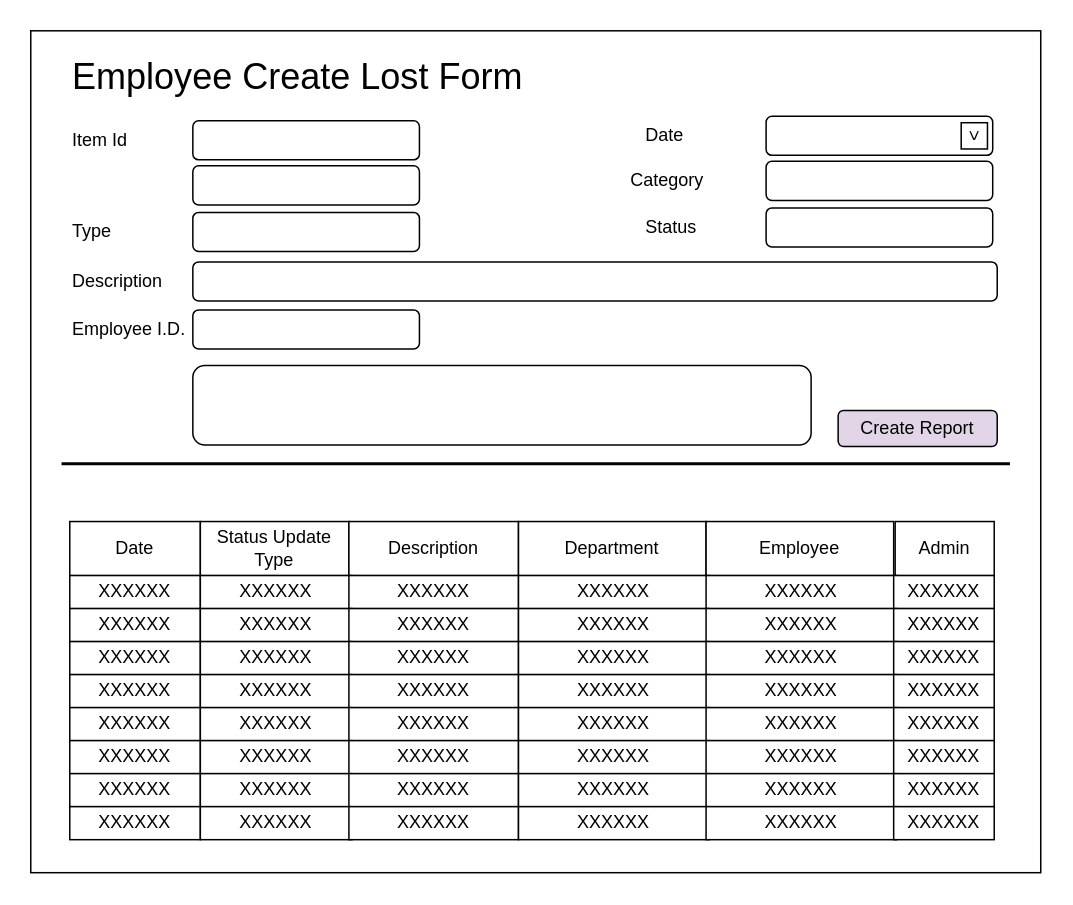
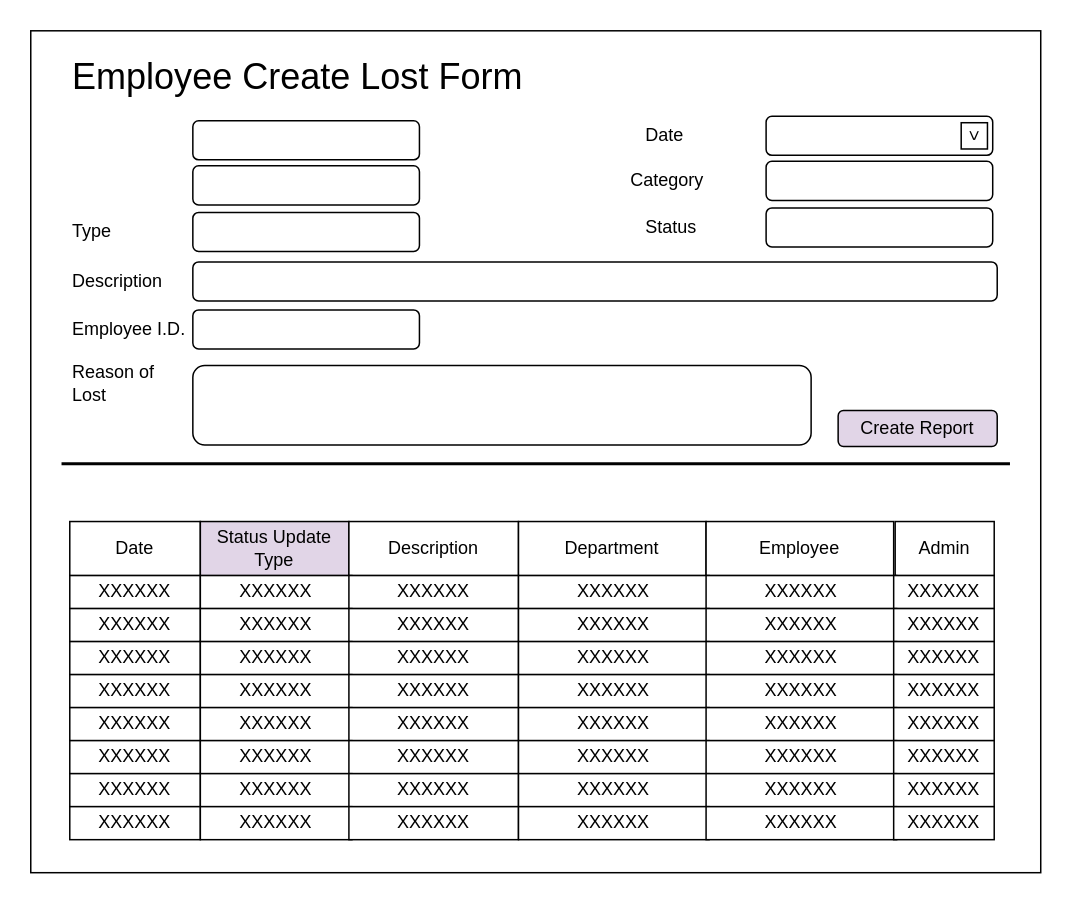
  <mxCell id="0" />
  <mxCell id="1" parent="0" />
  <mxCell id="2" value="" style="rounded=0;whiteSpace=wrap;html=1;" parent="1" vertex="1"><mxGeometry x="20" y="20" width="673" height="561" as="geometry" /></mxCell>
  <mxCell id="3" value="" style="rounded=1;whiteSpace=wrap;html=1;" parent="1" vertex="1"><mxGeometry x="128" y="80" width="151" height="26" as="geometry" /></mxCell>
- <mxCell id="4" value="Item Id" style="text;html=1;strokeColor=none;fillColor=none;align=left;verticalAlign=middle;whiteSpace=wrap;rounded=0;" parent="1" vertex="1"><mxGeometry x="46" y="83" width="40" height="20" as="geometry" /></mxCell>
  <mxCell id="5" value="" style="rounded=1;whiteSpace=wrap;html=1;" parent="1" vertex="1"><mxGeometry x="128" y="110" width="151" height="26" as="geometry" /></mxCell>
  <mxCell id="6" value="Date" style="text;html=1;strokeColor=none;fillColor=none;align=left;verticalAlign=middle;whiteSpace=wrap;rounded=0;" parent="1" vertex="1"><mxGeometry x="428" y="80" width="40" height="20" as="geometry" /></mxCell>
  <mxCell id="7" value="" style="rounded=1;whiteSpace=wrap;html=1;" parent="1" vertex="1"><mxGeometry x="510" y="77" width="151" height="26" as="geometry" /></mxCell>
  <mxCell id="8" value="Category" style="text;html=1;strokeColor=none;fillColor=none;align=left;verticalAlign=middle;whiteSpace=wrap;rounded=0;" parent="1" vertex="1"><mxGeometry x="418" y="110" width="74" height="20" as="geometry" /></mxCell>
  <mxCell id="9" value="" style="rounded=1;whiteSpace=wrap;html=1;" parent="1" vertex="1"><mxGeometry x="510" y="107" width="151" height="26" as="geometry" /></mxCell>
  <mxCell id="10" value="Type" style="text;html=1;strokeColor=none;fillColor=none;align=left;verticalAlign=middle;whiteSpace=wrap;rounded=0;" parent="1" vertex="1"><mxGeometry x="46" y="144" width="74" height="20" as="geometry" /></mxCell>
  <mxCell id="11" value="" style="rounded=1;whiteSpace=wrap;html=1;" parent="1" vertex="1"><mxGeometry x="128" y="141" width="151" height="26" as="geometry" /></mxCell>
  <mxCell id="12" value="Description" style="text;html=1;strokeColor=none;fillColor=none;align=left;verticalAlign=middle;whiteSpace=wrap;rounded=0;" parent="1" vertex="1"><mxGeometry x="46" y="177" width="74" height="20" as="geometry" /></mxCell>
  <mxCell id="13" value="" style="rounded=1;whiteSpace=wrap;html=1;" parent="1" vertex="1"><mxGeometry x="128" y="174" width="536" height="26" as="geometry" /></mxCell>
  <mxCell id="14" value="Status" style="text;html=1;strokeColor=none;fillColor=none;align=left;verticalAlign=middle;whiteSpace=wrap;rounded=0;" parent="1" vertex="1"><mxGeometry x="428" y="141" width="74" height="20" as="geometry" /></mxCell>
  <mxCell id="15" value="" style="rounded=1;whiteSpace=wrap;html=1;" parent="1" vertex="1"><mxGeometry x="510" y="138" width="151" height="26" as="geometry" /></mxCell>
  <mxCell id="16" value="&amp;gt;" style="whiteSpace=wrap;html=1;aspect=fixed;align=center;rotation=90;" parent="1" vertex="1"><mxGeometry x="640" y="81.25" width="17.5" height="17.5" as="geometry" /></mxCell>
  <mxCell id="17" value="Create Report" style="rounded=1;whiteSpace=wrap;html=1;fillColor=#e1d5e7;" parent="1" vertex="1"><mxGeometry x="558" y="273" width="106" height="24" as="geometry" /></mxCell>
  <mxCell id="18" value="" style="rounded=0;whiteSpace=wrap;html=1;" parent="1" vertex="1"><mxGeometry x="41" y="308" width="631" height="1" as="geometry" /></mxCell>
  <mxCell id="19" value="&lt;font style=&quot;font-size: 24px&quot;&gt;Employee Create Lost Form&lt;/font&gt;" style="text;html=1;strokeColor=none;fillColor=none;align=left;verticalAlign=middle;whiteSpace=wrap;rounded=0;" parent="1" vertex="1"><mxGeometry x="46" y="41" width="416" height="20" as="geometry" /></mxCell>
  <mxCell id="20" value="Date" style="rounded=0;whiteSpace=wrap;html=1;" parent="1" vertex="1"><mxGeometry x="46" y="347" width="87" height="36" as="geometry" /></mxCell>
- <mxCell id="21" value="Status Update Type" style="rounded=0;whiteSpace=wrap;html=1;" parent="1" vertex="1"><mxGeometry x="133" y="347" width="99" height="36" as="geometry" /></mxCell>
+ <mxCell id="21" value="Status Update Type" style="rounded=0;whiteSpace=wrap;html=1;fillColor=#e1d5e7;" parent="1" vertex="1"><mxGeometry x="133" y="347" width="99" height="36" as="geometry" /></mxCell>
  <mxCell id="22" value="Description" style="rounded=0;whiteSpace=wrap;html=1;" parent="1" vertex="1"><mxGeometry x="232" y="347" width="113" height="36" as="geometry" /></mxCell>
  <mxCell id="23" value="Department" style="rounded=0;whiteSpace=wrap;html=1;" parent="1" vertex="1"><mxGeometry x="345" y="347" width="125" height="36" as="geometry" /></mxCell>
  <mxCell id="24" value="Employee" style="rounded=0;whiteSpace=wrap;html=1;" parent="1" vertex="1"><mxGeometry x="470" y="347" width="125" height="36" as="geometry" /></mxCell>
  <mxCell id="25" value="Admin" style="rounded=0;whiteSpace=wrap;html=1;" parent="1" vertex="1"><mxGeometry x="596" y="347" width="66" height="36" as="geometry" /></mxCell>
  <mxCell id="26" value="XXXXXX" style="rounded=0;whiteSpace=wrap;html=1;" parent="1" vertex="1"><mxGeometry x="46" y="383" width="87" height="22" as="geometry" /></mxCell>
  <mxCell id="27" value="XXXXXX" style="rounded=0;whiteSpace=wrap;html=1;" parent="1" vertex="1"><mxGeometry x="133" y="383" width="101" height="22" as="geometry" /></mxCell>
  <mxCell id="28" value="XXXXXX" style="rounded=0;whiteSpace=wrap;html=1;" parent="1" vertex="1"><mxGeometry x="232" y="383" width="113" height="22" as="geometry" /></mxCell>
  <mxCell id="29" value="XXXXXX" style="rounded=0;whiteSpace=wrap;html=1;" parent="1" vertex="1"><mxGeometry x="345" y="383" width="127" height="22" as="geometry" /></mxCell>
  <mxCell id="30" value="XXXXXX" style="rounded=0;whiteSpace=wrap;html=1;" parent="1" vertex="1"><mxGeometry x="470" y="383" width="127" height="22" as="geometry" /></mxCell>
  <mxCell id="31" value="XXXXXX" style="rounded=0;whiteSpace=wrap;html=1;" parent="1" vertex="1"><mxGeometry x="595" y="383" width="67" height="22" as="geometry" /></mxCell>
  <mxCell id="32" value="XXXXXX" style="rounded=0;whiteSpace=wrap;html=1;" parent="1" vertex="1"><mxGeometry x="46" y="405" width="87" height="22" as="geometry" /></mxCell>
  <mxCell id="33" value="XXXXXX" style="rounded=0;whiteSpace=wrap;html=1;" parent="1" vertex="1"><mxGeometry x="133" y="405" width="101" height="22" as="geometry" /></mxCell>
  <mxCell id="34" value="XXXXXX" style="rounded=0;whiteSpace=wrap;html=1;" parent="1" vertex="1"><mxGeometry x="232" y="405" width="113" height="22" as="geometry" /></mxCell>
  <mxCell id="35" value="XXXXXX" style="rounded=0;whiteSpace=wrap;html=1;" parent="1" vertex="1"><mxGeometry x="345" y="405" width="127" height="22" as="geometry" /></mxCell>
  <mxCell id="36" value="XXXXXX" style="rounded=0;whiteSpace=wrap;html=1;" parent="1" vertex="1"><mxGeometry x="470" y="405" width="127" height="22" as="geometry" /></mxCell>
  <mxCell id="37" value="XXXXXX" style="rounded=0;whiteSpace=wrap;html=1;" parent="1" vertex="1"><mxGeometry x="595" y="405" width="67" height="22" as="geometry" /></mxCell>
  <mxCell id="38" value="XXXXXX" style="rounded=0;whiteSpace=wrap;html=1;" parent="1" vertex="1"><mxGeometry x="46" y="427" width="87" height="22" as="geometry" /></mxCell>
  <mxCell id="39" value="XXXXXX" style="rounded=0;whiteSpace=wrap;html=1;" parent="1" vertex="1"><mxGeometry x="133" y="427" width="101" height="22" as="geometry" /></mxCell>
  <mxCell id="40" value="XXXXXX" style="rounded=0;whiteSpace=wrap;html=1;" parent="1" vertex="1"><mxGeometry x="232" y="427" width="113" height="22" as="geometry" /></mxCell>
  <mxCell id="41" value="XXXXXX" style="rounded=0;whiteSpace=wrap;html=1;" parent="1" vertex="1"><mxGeometry x="345" y="427" width="127" height="22" as="geometry" /></mxCell>
  <mxCell id="42" value="XXXXXX" style="rounded=0;whiteSpace=wrap;html=1;" parent="1" vertex="1"><mxGeometry x="470" y="427" width="127" height="22" as="geometry" /></mxCell>
  <mxCell id="43" value="XXXXXX" style="rounded=0;whiteSpace=wrap;html=1;" parent="1" vertex="1"><mxGeometry x="595" y="427" width="67" height="22" as="geometry" /></mxCell>
  <mxCell id="44" value="XXXXXX" style="rounded=0;whiteSpace=wrap;html=1;" parent="1" vertex="1"><mxGeometry x="46" y="449" width="87" height="22" as="geometry" /></mxCell>
  <mxCell id="45" value="XXXXXX" style="rounded=0;whiteSpace=wrap;html=1;" parent="1" vertex="1"><mxGeometry x="133" y="449" width="101" height="22" as="geometry" /></mxCell>
  <mxCell id="46" value="XXXXXX" style="rounded=0;whiteSpace=wrap;html=1;" parent="1" vertex="1"><mxGeometry x="232" y="449" width="113" height="22" as="geometry" /></mxCell>
  <mxCell id="47" value="XXXXXX" style="rounded=0;whiteSpace=wrap;html=1;" parent="1" vertex="1"><mxGeometry x="345" y="449" width="127" height="22" as="geometry" /></mxCell>
  <mxCell id="48" value="XXXXXX" style="rounded=0;whiteSpace=wrap;html=1;" parent="1" vertex="1"><mxGeometry x="470" y="449" width="127" height="22" as="geometry" /></mxCell>
  <mxCell id="49" value="XXXXXX" style="rounded=0;whiteSpace=wrap;html=1;" parent="1" vertex="1"><mxGeometry x="595" y="449" width="67" height="22" as="geometry" /></mxCell>
  <mxCell id="50" value="XXXXXX" style="rounded=0;whiteSpace=wrap;html=1;" parent="1" vertex="1"><mxGeometry x="46" y="471" width="87" height="22" as="geometry" /></mxCell>
  <mxCell id="51" value="XXXXXX" style="rounded=0;whiteSpace=wrap;html=1;" parent="1" vertex="1"><mxGeometry x="133" y="471" width="101" height="22" as="geometry" /></mxCell>
  <mxCell id="52" value="XXXXXX" style="rounded=0;whiteSpace=wrap;html=1;" parent="1" vertex="1"><mxGeometry x="232" y="471" width="113" height="22" as="geometry" /></mxCell>
  <mxCell id="53" value="XXXXXX" style="rounded=0;whiteSpace=wrap;html=1;" parent="1" vertex="1"><mxGeometry x="345" y="471" width="127" height="22" as="geometry" /></mxCell>
  <mxCell id="54" value="XXXXXX" style="rounded=0;whiteSpace=wrap;html=1;" parent="1" vertex="1"><mxGeometry x="470" y="471" width="127" height="22" as="geometry" /></mxCell>
  <mxCell id="55" value="XXXXXX" style="rounded=0;whiteSpace=wrap;html=1;" parent="1" vertex="1"><mxGeometry x="595" y="471" width="67" height="22" as="geometry" /></mxCell>
  <mxCell id="56" value="XXXXXX" style="rounded=0;whiteSpace=wrap;html=1;" parent="1" vertex="1"><mxGeometry x="46" y="493" width="87" height="22" as="geometry" /></mxCell>
  <mxCell id="57" value="XXXXXX" style="rounded=0;whiteSpace=wrap;html=1;" parent="1" vertex="1"><mxGeometry x="133" y="493" width="101" height="22" as="geometry" /></mxCell>
  <mxCell id="58" value="XXXXXX" style="rounded=0;whiteSpace=wrap;html=1;" parent="1" vertex="1"><mxGeometry x="232" y="493" width="113" height="22" as="geometry" /></mxCell>
  <mxCell id="59" value="XXXXXX" style="rounded=0;whiteSpace=wrap;html=1;" parent="1" vertex="1"><mxGeometry x="345" y="493" width="127" height="22" as="geometry" /></mxCell>
  <mxCell id="60" value="XXXXXX" style="rounded=0;whiteSpace=wrap;html=1;" parent="1" vertex="1"><mxGeometry x="470" y="493" width="127" height="22" as="geometry" /></mxCell>
  <mxCell id="61" value="XXXXXX" style="rounded=0;whiteSpace=wrap;html=1;" parent="1" vertex="1"><mxGeometry x="595" y="493" width="67" height="22" as="geometry" /></mxCell>
  <mxCell id="62" value="XXXXXX" style="rounded=0;whiteSpace=wrap;html=1;" parent="1" vertex="1"><mxGeometry x="46" y="515" width="87" height="22" as="geometry" /></mxCell>
  <mxCell id="63" value="XXXXXX" style="rounded=0;whiteSpace=wrap;html=1;" parent="1" vertex="1"><mxGeometry x="133" y="515" width="101" height="22" as="geometry" /></mxCell>
  <mxCell id="64" value="XXXXXX" style="rounded=0;whiteSpace=wrap;html=1;" parent="1" vertex="1"><mxGeometry x="232" y="515" width="113" height="22" as="geometry" /></mxCell>
  <mxCell id="65" value="XXXXXX" style="rounded=0;whiteSpace=wrap;html=1;" parent="1" vertex="1"><mxGeometry x="345" y="515" width="127" height="22" as="geometry" /></mxCell>
  <mxCell id="66" value="XXXXXX" style="rounded=0;whiteSpace=wrap;html=1;" parent="1" vertex="1"><mxGeometry x="470" y="515" width="127" height="22" as="geometry" /></mxCell>
  <mxCell id="67" value="XXXXXX" style="rounded=0;whiteSpace=wrap;html=1;" parent="1" vertex="1"><mxGeometry x="595" y="515" width="67" height="22" as="geometry" /></mxCell>
  <mxCell id="68" value="XXXXXX" style="rounded=0;whiteSpace=wrap;html=1;" parent="1" vertex="1"><mxGeometry x="46" y="537" width="87" height="22" as="geometry" /></mxCell>
  <mxCell id="69" value="XXXXXX" style="rounded=0;whiteSpace=wrap;html=1;" parent="1" vertex="1"><mxGeometry x="133" y="537" width="101" height="22" as="geometry" /></mxCell>
  <mxCell id="70" value="XXXXXX" style="rounded=0;whiteSpace=wrap;html=1;" parent="1" vertex="1"><mxGeometry x="232" y="537" width="113" height="22" as="geometry" /></mxCell>
  <mxCell id="71" value="XXXXXX" style="rounded=0;whiteSpace=wrap;html=1;" parent="1" vertex="1"><mxGeometry x="345" y="537" width="127" height="22" as="geometry" /></mxCell>
  <mxCell id="72" value="XXXXXX" style="rounded=0;whiteSpace=wrap;html=1;" parent="1" vertex="1"><mxGeometry x="470" y="537" width="127" height="22" as="geometry" /></mxCell>
  <mxCell id="73" value="XXXXXX" style="rounded=0;whiteSpace=wrap;html=1;" parent="1" vertex="1"><mxGeometry x="595" y="537" width="67" height="22" as="geometry" /></mxCell>
  <mxCell id="74" value="" style="rounded=1;whiteSpace=wrap;html=1;" parent="1" vertex="1"><mxGeometry x="128" y="243" width="412" height="53" as="geometry" /></mxCell>
+ <mxCell id="75" value="Reason of Lost" style="text;html=1;strokeColor=none;fillColor=none;align=left;verticalAlign=middle;whiteSpace=wrap;rounded=0;" parent="1" vertex="1"><mxGeometry x="46" y="240.5" width="74" height="28" as="geometry" /></mxCell>
  <mxCell id="76" value="Employee I.D." style="text;html=1;strokeColor=none;fillColor=none;align=left;verticalAlign=middle;whiteSpace=wrap;rounded=0;" vertex="1" parent="1"><mxGeometry x="46" y="209" width="78" height="20" as="geometry" /></mxCell>
  <mxCell id="77" value="" style="rounded=1;whiteSpace=wrap;html=1;" vertex="1" parent="1"><mxGeometry x="128" y="206" width="151" height="26" as="geometry" /></mxCell>
